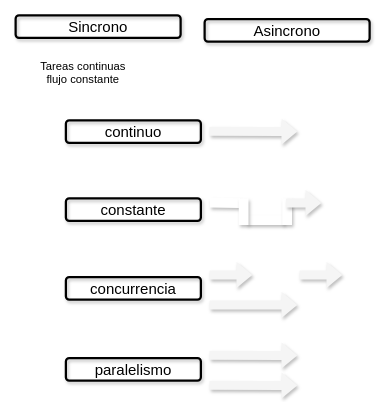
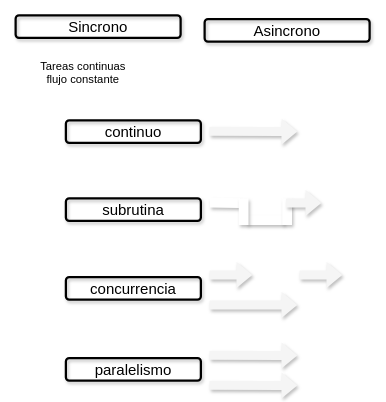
  <mxCell id="0" />
  <mxCell id="1" parent="0" />
  <mxCell id="2" value="&lt;font style=&quot;font-size: 20px;&quot;&gt;Sincrono&lt;/font&gt;" style="text;html=1;align=center;verticalAlign=middle;whiteSpace=wrap;rounded=1;fillColor=none;strokeColor=default;strokeWidth=3;shadow=1;glass=0;" vertex="1" parent="1"><mxGeometry x="20" y="20" width="220" height="30" as="geometry" /></mxCell>
  <mxCell id="3" value="&lt;font style=&quot;font-size: 15px;&quot;&gt;Tareas continuas&lt;/font&gt;&lt;div style=&quot;font-size: 15px;&quot;&gt;&lt;font style=&quot;font-size: 15px;&quot;&gt;flujo constante&lt;/font&gt;&lt;/div&gt;" style="text;html=1;align=center;verticalAlign=middle;whiteSpace=wrap;rounded=0;" vertex="1" parent="1"><mxGeometry x="25" y="71" width="170" height="50" as="geometry" /></mxCell>
  <mxCell id="4" value="&lt;font style=&quot;font-size: 20px;&quot;&gt;Asincrono&lt;/font&gt;" style="text;html=1;align=center;verticalAlign=middle;whiteSpace=wrap;rounded=1;fillColor=none;strokeColor=default;strokeWidth=3;shadow=1;glass=0;" vertex="1" parent="1"><mxGeometry x="272" y="25" width="220" height="30" as="geometry" /></mxCell>
  <mxCell id="5" value="&lt;font style=&quot;font-size: 20px;&quot;&gt;continuo&lt;/font&gt;" style="text;html=1;align=center;verticalAlign=middle;whiteSpace=wrap;rounded=1;strokeColor=default;strokeWidth=3;shadow=1;" vertex="1" parent="1"><mxGeometry x="87" y="160" width="180" height="30" as="geometry" /></mxCell>
  <mxCell id="6" value="" style="shape=flexArrow;endArrow=classic;html=1;rounded=1;strokeWidth=3;shadow=1;fillColor=#f5f5f5;strokeColor=none;" edge="1" parent="1"><mxGeometry width="50" height="50" relative="1" as="geometry"><mxPoint x="277" y="174.5" as="sourcePoint" /><mxPoint x="397" y="175" as="targetPoint" /></mxGeometry></mxCell>
- <mxCell id="7" value="&lt;font style=&quot;font-size: 20px;&quot;&gt;constante&lt;/font&gt;" style="text;html=1;align=center;verticalAlign=middle;whiteSpace=wrap;rounded=1;strokeColor=default;strokeWidth=3;shadow=1;" vertex="1" parent="1"><mxGeometry x="87" y="264" width="180" height="30" as="geometry" /></mxCell>
+ <mxCell id="7" value="&lt;font style=&quot;font-size: 20px;&quot;&gt;subrutina&lt;/font&gt;" style="text;html=1;align=center;verticalAlign=middle;whiteSpace=wrap;rounded=1;strokeColor=default;strokeWidth=3;shadow=1;" vertex="1" parent="1"><mxGeometry x="87" y="264" width="180" height="30" as="geometry" /></mxCell>
  <mxCell id="8" value="" style="endArrow=none;html=1;rounded=1;shadow=1;fillColor=#f5f5f5;strokeColor=#ffffff;strokeWidth=13;curved=0;" edge="1" parent="1"><mxGeometry width="50" height="50" relative="1" as="geometry"><mxPoint x="279" y="269.75" as="sourcePoint" /><mxPoint x="319" y="270.25" as="targetPoint" /></mxGeometry></mxCell>
  <mxCell id="9" value="" style="endArrow=none;html=1;rounded=0;shadow=1;fillColor=#f5f5f5;strokeColor=#ffffff;strokeWidth=13;" edge="1" parent="1"><mxGeometry width="50" height="50" relative="1" as="geometry"><mxPoint x="328" y="293" as="sourcePoint" /><mxPoint x="378" y="293" as="targetPoint" /></mxGeometry></mxCell>
  <mxCell id="10" value="" style="endArrow=none;html=1;rounded=0;shadow=1;fillColor=#f5f5f5;strokeColor=#ffffff;strokeWidth=13;jumpSize=6;" edge="1" parent="1"><mxGeometry width="50" height="50" relative="1" as="geometry"><mxPoint x="382" y="299.5" as="sourcePoint" /><mxPoint x="382" y="264" as="targetPoint" /></mxGeometry></mxCell>
  <mxCell id="11" value="" style="endArrow=none;html=1;rounded=0;shadow=1;fillColor=#f5f5f5;strokeColor=#ffffff;strokeWidth=13;jumpSize=6;" edge="1" parent="1"><mxGeometry width="50" height="50" relative="1" as="geometry"><mxPoint x="324" y="299.5" as="sourcePoint" /><mxPoint x="324" y="264" as="targetPoint" /></mxGeometry></mxCell>
  <mxCell id="12" value="" style="shape=flexArrow;endArrow=classic;html=1;rounded=1;strokeWidth=3;shadow=1;fillColor=#f5f5f5;strokeColor=none;" edge="1" parent="1"><mxGeometry width="50" height="50" relative="1" as="geometry"><mxPoint x="379" y="270" as="sourcePoint" /><mxPoint x="429" y="270" as="targetPoint" /></mxGeometry></mxCell>
  <mxCell id="13" value="&lt;font style=&quot;font-size: 20px;&quot;&gt;concurrencia&lt;/font&gt;" style="text;html=1;align=center;verticalAlign=middle;whiteSpace=wrap;rounded=1;strokeColor=default;strokeWidth=3;shadow=1;" vertex="1" parent="1"><mxGeometry x="87" y="369" width="180" height="30" as="geometry" /></mxCell>
  <mxCell id="14" value="" style="shape=flexArrow;endArrow=classic;html=1;rounded=1;strokeWidth=3;shadow=1;fillColor=#f5f5f5;strokeColor=none;" edge="1" parent="1"><mxGeometry width="50" height="50" relative="1" as="geometry"><mxPoint x="277" y="366" as="sourcePoint" /><mxPoint x="337" y="366" as="targetPoint" /></mxGeometry></mxCell>
  <mxCell id="15" value="" style="shape=flexArrow;endArrow=classic;html=1;rounded=1;strokeWidth=3;shadow=1;fillColor=#f5f5f5;strokeColor=none;" edge="1" parent="1"><mxGeometry width="50" height="50" relative="1" as="geometry"><mxPoint x="277" y="406" as="sourcePoint" /><mxPoint x="397" y="406" as="targetPoint" /></mxGeometry></mxCell>
  <mxCell id="16" value="" style="shape=flexArrow;endArrow=classic;html=1;rounded=1;strokeWidth=3;shadow=1;fillColor=#f5f5f5;strokeColor=none;" edge="1" parent="1"><mxGeometry width="50" height="50" relative="1" as="geometry"><mxPoint x="397" y="366" as="sourcePoint" /><mxPoint x="457" y="366" as="targetPoint" /></mxGeometry></mxCell>
  <mxCell id="17" value="&lt;font style=&quot;font-size: 20px;&quot;&gt;paralelismo&lt;/font&gt;" style="text;html=1;align=center;verticalAlign=middle;whiteSpace=wrap;rounded=1;strokeColor=default;strokeWidth=3;shadow=1;" vertex="1" parent="1"><mxGeometry x="87" y="477" width="180" height="30" as="geometry" /></mxCell>
  <mxCell id="18" value="" style="shape=flexArrow;endArrow=classic;html=1;rounded=1;strokeWidth=3;shadow=1;fillColor=#f5f5f5;strokeColor=none;" edge="1" parent="1"><mxGeometry width="50" height="50" relative="1" as="geometry"><mxPoint x="277" y="473" as="sourcePoint" /><mxPoint x="397" y="473.5" as="targetPoint" /></mxGeometry></mxCell>
  <mxCell id="19" value="" style="shape=flexArrow;endArrow=classic;html=1;rounded=1;strokeWidth=3;shadow=1;fillColor=#f5f5f5;strokeColor=none;" edge="1" parent="1"><mxGeometry width="50" height="50" relative="1" as="geometry"><mxPoint x="277" y="513" as="sourcePoint" /><mxPoint x="397" y="513.5" as="targetPoint" /></mxGeometry></mxCell>
